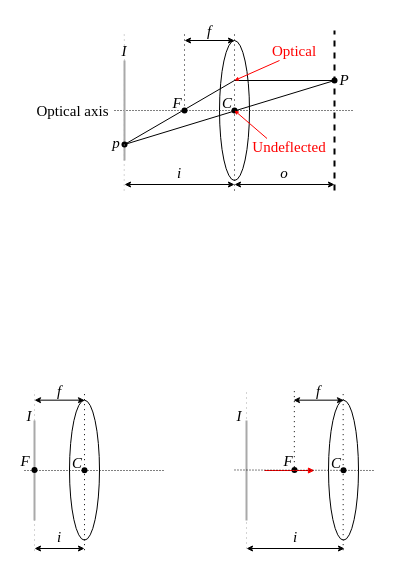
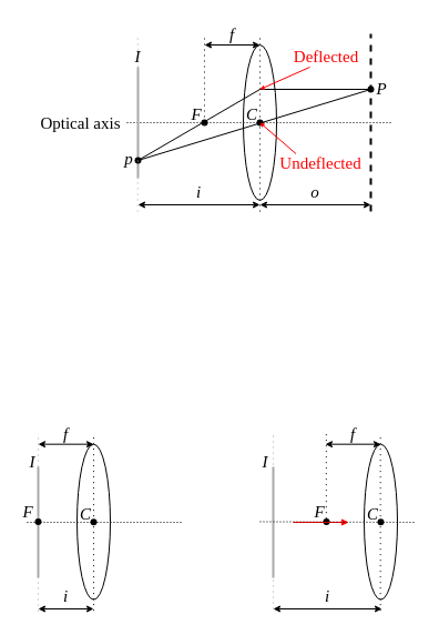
  <mxCell id="0" />
  <mxCell id="1" parent="0" />
  <mxCell id="2" value="" style="endArrow=none;dashed=1;html=1;dashPattern=1 4;strokeWidth=1;rounded=0;strokeColor=#a9a9a9;fontSize=15;fontFamily=Computer modern;" parent="1" edge="1" source="32"><mxGeometry width="50" height="50" relative="1" as="geometry"><mxPoint x="123.67" y="190" as="sourcePoint" /><mxPoint x="123.67" y="30" as="targetPoint" /></mxGeometry></mxCell>
  <mxCell id="3" value="" style="endArrow=none;dashed=1;html=1;dashPattern=1 2;strokeWidth=1;rounded=0;fontSize=15;fontFamily=Computer modern;" parent="1" edge="1"><mxGeometry width="50" height="50" relative="1" as="geometry"><mxPoint x="114" y="110" as="sourcePoint" /><mxPoint x="354" y="110" as="targetPoint" /></mxGeometry></mxCell>
  <mxCell id="4" value="" style="endArrow=none;html=1;rounded=0;strokeWidth=2;strokeColor=#a9a9a9;fontSize=15;fontFamily=Computer modern;" parent="1" edge="1"><mxGeometry width="50" height="50" relative="1" as="geometry"><mxPoint x="124" y="160" as="sourcePoint" /><mxPoint x="124" y="60" as="targetPoint" /></mxGeometry></mxCell>
  <mxCell id="5" value="" style="endArrow=none;dashed=1;html=1;dashPattern=1 4;strokeWidth=1;rounded=0;fontSize=15;fontFamily=Computer modern;" parent="1" edge="1"><mxGeometry width="50" height="50" relative="1" as="geometry"><mxPoint x="234" y="190" as="sourcePoint" /><mxPoint x="234" y="30" as="targetPoint" /></mxGeometry></mxCell>
  <mxCell id="6" value="" style="ellipse;whiteSpace=wrap;html=1;fillColor=none;fontSize=15;fontFamily=Computer modern;" parent="1" vertex="1"><mxGeometry x="219" y="40" width="30" height="140" as="geometry" /></mxCell>
  <mxCell id="7" value="" style="shape=waypoint;sketch=0;fillStyle=solid;size=6;pointerEvents=1;points=[];fillColor=none;resizable=0;rotatable=0;perimeter=centerPerimeter;snapToPoint=1;fontSize=15;fontFamily=Computer modern;" parent="1" vertex="1"><mxGeometry x="224" y="100" width="20" height="20" as="geometry" /></mxCell>
  <mxCell id="8" value="&lt;i style=&quot;font-size: 15px;&quot;&gt;&lt;font face=&quot;Computer modern&quot; style=&quot;font-size: 15px;&quot;&gt;C&lt;/font&gt;&lt;/i&gt;" style="text;html=1;align=center;verticalAlign=middle;whiteSpace=wrap;rounded=0;fontSize=15;fontFamily=Computer modern;" parent="1" vertex="1"><mxGeometry x="222" y="97" width="10" height="10" as="geometry" /></mxCell>
  <mxCell id="9" value="" style="endArrow=none;dashed=1;html=1;strokeWidth=2;rounded=0;fontSize=15;fontFamily=Computer modern;" parent="1" edge="1"><mxGeometry width="50" height="50" relative="1" as="geometry"><mxPoint x="334" y="190" as="sourcePoint" /><mxPoint x="334" y="30" as="targetPoint" /></mxGeometry></mxCell>
  <mxCell id="10" value="" style="shape=waypoint;sketch=0;fillStyle=solid;size=6;pointerEvents=1;points=[];fillColor=none;resizable=0;rotatable=0;perimeter=centerPerimeter;snapToPoint=1;fontSize=15;fontFamily=Computer modern;" parent="1" vertex="1"><mxGeometry x="324" y="70" width="20" height="20" as="geometry" /></mxCell>
  <mxCell id="11" value="" style="endArrow=none;html=1;rounded=0;fontSize=15;fontFamily=Computer modern;" parent="1" source="14" target="10" edge="1"><mxGeometry width="50" height="50" relative="1" as="geometry"><mxPoint x="124" y="144" as="sourcePoint" /><mxPoint x="324" y="100" as="targetPoint" /></mxGeometry></mxCell>
  <mxCell id="12" value="&lt;font face=&quot;Computer modern&quot; style=&quot;font-size: 15px;&quot;&gt;&lt;i style=&quot;font-size: 15px;&quot;&gt;p&lt;/i&gt;&lt;/font&gt;" style="text;html=1;align=center;verticalAlign=middle;whiteSpace=wrap;rounded=0;fontSize=15;fontFamily=Computer modern;" parent="1" vertex="1"><mxGeometry x="111" y="133" width="10" height="18" as="geometry" /></mxCell>
  <mxCell id="13" value="&lt;font face=&quot;Computer modern&quot; style=&quot;font-size: 15px;&quot;&gt;&lt;i style=&quot;font-size: 15px;&quot;&gt;P&lt;/i&gt;&lt;/font&gt;" style="text;html=1;align=center;verticalAlign=middle;whiteSpace=wrap;rounded=0;fontSize=15;fontFamily=Computer modern;" parent="1" vertex="1"><mxGeometry x="339" y="70" width="10" height="18" as="geometry" /></mxCell>
  <mxCell id="14" value="" style="shape=waypoint;sketch=0;fillStyle=solid;size=6;pointerEvents=1;points=[];fillColor=none;resizable=0;rotatable=0;perimeter=centerPerimeter;snapToPoint=1;fontSize=15;fontFamily=Computer modern;" parent="1" vertex="1"><mxGeometry x="114" y="134" width="20" height="20" as="geometry" /></mxCell>
  <mxCell id="15" value="&lt;font face=&quot;Computer modern&quot; style=&quot;font-size: 15px;&quot;&gt;Optical axis&lt;br style=&quot;font-size: 15px;&quot;&gt;&lt;/font&gt;" style="text;html=1;align=center;verticalAlign=top;whiteSpace=wrap;rounded=0;fontSize=15;fontFamily=Computer modern;" parent="1" vertex="1"><mxGeometry x="34" y="95.25" width="77" height="27.5" as="geometry" /></mxCell>
  <mxCell id="16" value="" style="endArrow=none;html=1;rounded=0;fontSize=15;fontFamily=Computer modern;" parent="1" target="10" edge="1"><mxGeometry width="50" height="50" relative="1" as="geometry"><mxPoint x="234" y="80" as="sourcePoint" /><mxPoint x="294" y="70" as="targetPoint" /></mxGeometry></mxCell>
  <mxCell id="17" value="" style="endArrow=none;html=1;rounded=0;fontSize=15;fontFamily=Computer modern;" parent="1" source="14" edge="1"><mxGeometry width="50" height="50" relative="1" as="geometry"><mxPoint x="174" y="110" as="sourcePoint" /><mxPoint x="234" y="80" as="targetPoint" /></mxGeometry></mxCell>
  <mxCell id="18" value="" style="shape=waypoint;sketch=0;fillStyle=solid;size=6;pointerEvents=1;points=[];fillColor=none;resizable=0;rotatable=0;perimeter=centerPerimeter;snapToPoint=1;fontSize=15;fontFamily=Computer modern;" parent="1" vertex="1"><mxGeometry x="174" y="100" width="20" height="20" as="geometry" /></mxCell>
  <mxCell id="19" value="&lt;font face=&quot;Computer modern&quot; style=&quot;font-size: 15px;&quot;&gt;&lt;i style=&quot;font-size: 15px;&quot;&gt;F&lt;/i&gt;&lt;/font&gt;" style="text;html=1;align=center;verticalAlign=middle;whiteSpace=wrap;rounded=0;fontSize=15;fontFamily=Computer modern;" parent="1" vertex="1"><mxGeometry x="172" y="97" width="10" height="10" as="geometry" /></mxCell>
- <mxCell id="20" value="&lt;font face=&quot;Computer modern&quot; style=&quot;font-size: 15px;&quot;&gt;Optical&lt;/font&gt;" style="text;html=1;align=center;verticalAlign=middle;whiteSpace=wrap;rounded=0;fontColor=#ff0000;fontSize=15;fontFamily=Computer modern;" parent="1" vertex="1"><mxGeometry x="264" y="40" width="60" height="20" as="geometry" /></mxCell>
+ <mxCell id="20" value="&lt;font face=&quot;Computer modern&quot; style=&quot;font-size: 15px;&quot;&gt;Deflected&lt;/font&gt;" style="text;html=1;align=center;verticalAlign=middle;whiteSpace=wrap;rounded=0;fontColor=#ff0000;fontSize=15;fontFamily=Computer modern;" parent="1" vertex="1"><mxGeometry x="264" y="40" width="60" height="20" as="geometry" /></mxCell>
  <mxCell id="21" value="&lt;font face=&quot;Computer modern&quot; style=&quot;font-size: 15px;&quot;&gt;Undeflected&lt;/font&gt;" style="text;html=1;align=center;verticalAlign=middle;whiteSpace=wrap;rounded=0;fontColor=#ff0000;fontSize=15;fontFamily=Computer modern;" parent="1" vertex="1"><mxGeometry x="244" y="138" width="90" height="16" as="geometry" /></mxCell>
  <mxCell id="22" value="" style="endArrow=classic;html=1;rounded=0;exitX=0.25;exitY=0;exitDx=0;exitDy=0;entryX=0.906;entryY=0.747;entryDx=0;entryDy=0;entryPerimeter=0;startSize=2;endSize=2;strokeColor=#ff0000;fontSize=15;fontFamily=Computer modern;" parent="1" source="21" target="7" edge="1"><mxGeometry width="50" height="50" relative="1" as="geometry"><mxPoint x="224" y="140" as="sourcePoint" /><mxPoint x="274" y="90" as="targetPoint" /></mxGeometry></mxCell>
  <mxCell id="23" value="" style="endArrow=classic;html=1;rounded=0;exitX=0.25;exitY=1;exitDx=0;exitDy=0;startSize=2;endSize=2;strokeColor=#ff0000;fontSize=15;fontFamily=Computer modern;" parent="1" source="20" edge="1"><mxGeometry width="50" height="50" relative="1" as="geometry"><mxPoint x="294" y="148" as="sourcePoint" /><mxPoint x="234" y="80" as="targetPoint" /></mxGeometry></mxCell>
  <mxCell id="24" value="&lt;i style=&quot;font-size: 15px;&quot;&gt;&lt;font face=&quot;Computer modern&quot; style=&quot;font-size: 15px;&quot;&gt;i&lt;/font&gt;&lt;/i&gt;" style="text;html=1;align=center;verticalAlign=middle;whiteSpace=wrap;rounded=0;fontSize=15;fontFamily=Computer modern;" parent="1" vertex="1"><mxGeometry x="124" y="160" width="110" height="24" as="geometry" /></mxCell>
  <mxCell id="25" value="" style="endArrow=classic;startArrow=classic;html=1;rounded=0;exitX=0;exitY=1;exitDx=0;exitDy=0;entryX=1;entryY=1;entryDx=0;entryDy=0;startSize=4;endSize=4;fontSize=15;fontFamily=Computer modern;" parent="1" source="24" target="24" edge="1"><mxGeometry width="50" height="50" relative="1" as="geometry"><mxPoint x="214" y="140" as="sourcePoint" /><mxPoint x="264" y="90" as="targetPoint" /></mxGeometry></mxCell>
  <mxCell id="26" value="&lt;font face=&quot;Computer modern&quot; style=&quot;font-size: 15px;&quot;&gt;&lt;i style=&quot;font-size: 15px;&quot;&gt;o&lt;/i&gt;&lt;/font&gt;" style="text;html=1;align=center;verticalAlign=middle;whiteSpace=wrap;rounded=0;fontSize=15;fontFamily=Computer modern;" parent="1" vertex="1"><mxGeometry x="234" y="160" width="100" height="24" as="geometry" /></mxCell>
  <mxCell id="27" value="" style="endArrow=classic;startArrow=classic;html=1;rounded=0;exitX=0;exitY=1;exitDx=0;exitDy=0;entryX=1;entryY=1;entryDx=0;entryDy=0;startSize=4;endSize=4;fontSize=15;fontFamily=Computer modern;" parent="1" source="26" target="26" edge="1"><mxGeometry width="50" height="50" relative="1" as="geometry"><mxPoint x="324" y="140" as="sourcePoint" /><mxPoint x="374" y="90" as="targetPoint" /></mxGeometry></mxCell>
  <mxCell id="28" value="&lt;font face=&quot;Computer modern&quot; style=&quot;font-size: 15px;&quot;&gt;&lt;i style=&quot;font-size: 15px;&quot;&gt;f&lt;/i&gt;&lt;/font&gt;" style="text;html=1;align=center;verticalAlign=middle;whiteSpace=wrap;rounded=0;fontSize=15;fontFamily=Computer modern;" parent="1" vertex="1"><mxGeometry x="184" y="20.33" width="50" height="19.67" as="geometry" /></mxCell>
  <mxCell id="29" value="" style="endArrow=classic;startArrow=classic;html=1;rounded=0;exitX=0;exitY=1;exitDx=0;exitDy=0;entryX=1;entryY=1;entryDx=0;entryDy=0;startSize=4;endSize=4;fontSize=15;fontFamily=Computer modern;" parent="1" source="28" target="28" edge="1"><mxGeometry width="50" height="50" relative="1" as="geometry"><mxPoint x="214" y="-4.33" as="sourcePoint" /><mxPoint x="264" y="-54.33" as="targetPoint" /></mxGeometry></mxCell>
  <mxCell id="30" value="" style="endArrow=none;dashed=1;html=1;dashPattern=1 4;strokeWidth=1;rounded=0;entryX=0;entryY=0.5;entryDx=0;entryDy=0;fontSize=15;fontFamily=Computer modern;" parent="1" source="18" target="28" edge="1"><mxGeometry width="50" height="50" relative="1" as="geometry"><mxPoint x="244" y="200" as="sourcePoint" /><mxPoint x="244" y="40" as="targetPoint" /></mxGeometry></mxCell>
  <mxCell id="31" value="" style="endArrow=none;dashed=1;html=1;dashPattern=1 4;strokeWidth=1;rounded=0;strokeColor=#a9a9a9;fontSize=15;fontFamily=Computer modern;" edge="1" parent="1" target="32"><mxGeometry width="50" height="50" relative="1" as="geometry"><mxPoint x="123.67" y="190" as="sourcePoint" /><mxPoint x="123.67" y="30" as="targetPoint" /></mxGeometry></mxCell>
  <mxCell id="32" value="&lt;font face=&quot;Computer modern&quot; style=&quot;font-size: 15px;&quot;&gt;&lt;i style=&quot;font-size: 15px;&quot;&gt;I&lt;/i&gt;&lt;/font&gt;" style="text;html=1;align=center;verticalAlign=middle;whiteSpace=wrap;rounded=0;fontSize=15;fontFamily=Computer modern;" parent="1" vertex="1"><mxGeometry x="119" y="45" width="10" height="10" as="geometry" /></mxCell>
  <mxCell id="33" value="" style="endArrow=none;html=1;rounded=0;strokeWidth=2;strokeColor=#a9a9a9;fontSize=15;fontFamily=Computer modern;" edge="1" parent="1"><mxGeometry width="50" height="50" relative="1" as="geometry"><mxPoint x="34" y="520" as="sourcePoint" /><mxPoint x="34" y="420" as="targetPoint" /></mxGeometry></mxCell>
  <mxCell id="34" value="" style="endArrow=none;dashed=1;html=1;dashPattern=1 2;strokeWidth=1;rounded=0;fontSize=15;fontFamily=Computer modern;" edge="1" parent="1"><mxGeometry width="50" height="50" relative="1" as="geometry"><mxPoint x="24" y="470" as="sourcePoint" /><mxPoint x="164" y="470" as="targetPoint" /></mxGeometry></mxCell>
  <mxCell id="35" value="&lt;font face=&quot;Computer modern&quot; style=&quot;font-size: 15px;&quot;&gt;&lt;i style=&quot;font-size: 15px;&quot;&gt;F&lt;/i&gt;&lt;/font&gt;" style="text;html=1;align=center;verticalAlign=middle;whiteSpace=wrap;rounded=0;fontSize=15;fontFamily=Computer modern;" vertex="1" parent="1"><mxGeometry x="20" y="455" width="10" height="10" as="geometry" /></mxCell>
  <mxCell id="36" value="" style="endArrow=none;dashed=1;html=1;dashPattern=1 4;strokeWidth=1;rounded=0;fontSize=15;fontFamily=Computer modern;" edge="1" parent="1"><mxGeometry width="50" height="50" relative="1" as="geometry"><mxPoint x="84" y="549.67" as="sourcePoint" /><mxPoint x="84" y="389.67" as="targetPoint" /></mxGeometry></mxCell>
  <mxCell id="37" value="" style="ellipse;whiteSpace=wrap;html=1;fillColor=none;fontSize=15;fontFamily=Computer modern;" vertex="1" parent="1"><mxGeometry x="69" y="399.67" width="30" height="140" as="geometry" /></mxCell>
  <mxCell id="38" value="" style="shape=waypoint;sketch=0;fillStyle=solid;size=6;pointerEvents=1;points=[];fillColor=none;resizable=0;rotatable=0;perimeter=centerPerimeter;snapToPoint=1;fontSize=15;fontFamily=Computer modern;" vertex="1" parent="1"><mxGeometry x="74" y="459.67" width="20" height="20" as="geometry" /></mxCell>
  <mxCell id="39" value="&lt;i style=&quot;font-size: 15px;&quot;&gt;&lt;font face=&quot;Computer modern&quot; style=&quot;font-size: 15px;&quot;&gt;C&lt;/font&gt;&lt;/i&gt;" style="text;html=1;align=center;verticalAlign=middle;whiteSpace=wrap;rounded=0;fontSize=15;fontFamily=Computer modern;" vertex="1" parent="1"><mxGeometry x="72" y="456.67" width="10" height="10" as="geometry" /></mxCell>
  <mxCell id="40" value="&lt;font face=&quot;Computer modern&quot; style=&quot;font-size: 15px;&quot;&gt;&lt;i style=&quot;font-size: 15px;&quot;&gt;f&lt;/i&gt;&lt;/font&gt;" style="text;html=1;align=center;verticalAlign=middle;whiteSpace=wrap;rounded=0;fontSize=15;fontFamily=Computer modern;" vertex="1" parent="1"><mxGeometry x="34" y="380" width="50" height="19.67" as="geometry" /></mxCell>
  <mxCell id="41" value="" style="endArrow=classic;startArrow=classic;html=1;rounded=0;exitX=0;exitY=1;exitDx=0;exitDy=0;entryX=1;entryY=1;entryDx=0;entryDy=0;startSize=4;endSize=4;fontSize=15;fontFamily=Computer modern;" edge="1" parent="1" source="40" target="40"><mxGeometry width="50" height="50" relative="1" as="geometry"><mxPoint x="64" y="355.34" as="sourcePoint" /><mxPoint x="114" y="305.34" as="targetPoint" /></mxGeometry></mxCell>
  <mxCell id="42" value="" style="endArrow=none;dashed=1;html=1;dashPattern=1 4;strokeWidth=1;rounded=0;strokeColor=#a9a9a9;fontSize=15;fontFamily=Computer modern;entryX=0;entryY=0.5;entryDx=0;entryDy=0;" edge="1" parent="1" target="40"><mxGeometry width="50" height="50" relative="1" as="geometry"><mxPoint x="34" y="550" as="sourcePoint" /><mxPoint x="34" y="399.67" as="targetPoint" /></mxGeometry></mxCell>
  <mxCell id="43" value="&lt;i style=&quot;font-size: 15px;&quot;&gt;&lt;font face=&quot;Computer modern&quot; style=&quot;font-size: 15px;&quot;&gt;i&lt;/font&gt;&lt;/i&gt;" style="text;html=1;align=center;verticalAlign=middle;whiteSpace=wrap;rounded=0;fontSize=15;fontFamily=Computer modern;" vertex="1" parent="1"><mxGeometry x="34" y="524" width="50" height="24" as="geometry" /></mxCell>
  <mxCell id="44" value="" style="endArrow=classic;startArrow=classic;html=1;rounded=0;exitX=0;exitY=1;exitDx=0;exitDy=0;entryX=1;entryY=1;entryDx=0;entryDy=0;startSize=4;endSize=4;fontSize=15;fontFamily=Computer modern;" edge="1" parent="1" source="43" target="43"><mxGeometry width="50" height="50" relative="1" as="geometry"><mxPoint x="64" y="504" as="sourcePoint" /><mxPoint x="114" y="454" as="targetPoint" /></mxGeometry></mxCell>
  <mxCell id="45" value="" style="endArrow=none;html=1;rounded=0;strokeWidth=2;strokeColor=#a9a9a9;fontSize=15;fontFamily=Computer modern;" edge="1" parent="1"><mxGeometry width="50" height="50" relative="1" as="geometry"><mxPoint x="246" y="520" as="sourcePoint" /><mxPoint x="246" y="420" as="targetPoint" /></mxGeometry></mxCell>
  <mxCell id="46" value="" style="shape=waypoint;sketch=0;fillStyle=solid;size=6;pointerEvents=1;points=[];fillColor=none;resizable=0;rotatable=0;perimeter=centerPerimeter;snapToPoint=1;fontSize=15;fontFamily=Computer modern;" vertex="1" parent="1"><mxGeometry x="284" y="459.5" width="20" height="20" as="geometry" /></mxCell>
  <mxCell id="47" value="&lt;font face=&quot;Computer modern&quot; style=&quot;font-size: 15px;&quot;&gt;&lt;i style=&quot;font-size: 15px;&quot;&gt;F&lt;/i&gt;&lt;/font&gt;" style="text;html=1;align=center;verticalAlign=middle;whiteSpace=wrap;rounded=0;fontSize=15;fontFamily=Computer modern;" vertex="1" parent="1"><mxGeometry x="283" y="455" width="10" height="10" as="geometry" /></mxCell>
  <mxCell id="48" value="" style="endArrow=none;dashed=1;html=1;dashPattern=1 4;strokeWidth=1;rounded=0;fontSize=15;fontFamily=Computer modern;" edge="1" parent="1"><mxGeometry width="50" height="50" relative="1" as="geometry"><mxPoint x="342.66" y="549.67" as="sourcePoint" /><mxPoint x="342.66" y="389.67" as="targetPoint" /></mxGeometry></mxCell>
  <mxCell id="49" value="" style="ellipse;whiteSpace=wrap;html=1;fillColor=none;fontSize=15;fontFamily=Computer modern;" vertex="1" parent="1"><mxGeometry x="328" y="399.67" width="30" height="140" as="geometry" /></mxCell>
  <mxCell id="50" value="" style="shape=waypoint;sketch=0;fillStyle=solid;size=6;pointerEvents=1;points=[];fillColor=none;resizable=0;rotatable=0;perimeter=centerPerimeter;snapToPoint=1;fontSize=15;fontFamily=Computer modern;" vertex="1" parent="1"><mxGeometry x="333" y="459.67" width="20" height="20" as="geometry" /></mxCell>
  <mxCell id="51" value="&lt;i style=&quot;font-size: 15px;&quot;&gt;&lt;font face=&quot;Computer modern&quot; style=&quot;font-size: 15px;&quot;&gt;C&lt;/font&gt;&lt;/i&gt;" style="text;html=1;align=center;verticalAlign=middle;whiteSpace=wrap;rounded=0;fontSize=15;fontFamily=Computer modern;" vertex="1" parent="1"><mxGeometry x="331" y="456.67" width="10" height="10" as="geometry" /></mxCell>
  <mxCell id="52" value="&lt;font face=&quot;Computer modern&quot; style=&quot;font-size: 15px;&quot;&gt;&lt;i style=&quot;font-size: 15px;&quot;&gt;f&lt;/i&gt;&lt;/font&gt;" style="text;html=1;align=center;verticalAlign=middle;whiteSpace=wrap;rounded=0;fontSize=15;fontFamily=Computer modern;" vertex="1" parent="1"><mxGeometry x="293" y="380" width="50" height="19.67" as="geometry" /></mxCell>
  <mxCell id="53" value="" style="endArrow=classic;startArrow=classic;html=1;rounded=0;exitX=0;exitY=1;exitDx=0;exitDy=0;entryX=1;entryY=1;entryDx=0;entryDy=0;startSize=4;endSize=4;fontSize=15;fontFamily=Computer modern;" edge="1" parent="1" source="52" target="52"><mxGeometry width="50" height="50" relative="1" as="geometry"><mxPoint x="323" y="355.34" as="sourcePoint" /><mxPoint x="373" y="305.34" as="targetPoint" /></mxGeometry></mxCell>
  <mxCell id="54" value="" style="endArrow=none;dashed=1;html=1;dashPattern=1 4;strokeWidth=1;rounded=0;strokeColor=#a9a9a9;fontSize=15;fontFamily=Computer modern;exitX=0;exitY=1;exitDx=0;exitDy=0;" edge="1" parent="1" source="55"><mxGeometry width="50" height="50" relative="1" as="geometry"><mxPoint x="248" y="548" as="sourcePoint" /><mxPoint x="246" y="388" as="targetPoint" /></mxGeometry></mxCell>
  <mxCell id="55" value="&lt;i style=&quot;font-size: 15px;&quot;&gt;&lt;font face=&quot;Computer modern&quot; style=&quot;font-size: 15px;&quot;&gt;i&lt;/font&gt;&lt;/i&gt;" style="text;html=1;align=center;verticalAlign=middle;whiteSpace=wrap;rounded=0;fontSize=15;fontFamily=Computer modern;" vertex="1" parent="1"><mxGeometry x="246" y="524" width="98" height="24" as="geometry" /></mxCell>
  <mxCell id="56" value="" style="endArrow=classic;startArrow=classic;html=1;rounded=0;exitX=0;exitY=1;exitDx=0;exitDy=0;entryX=1;entryY=1;entryDx=0;entryDy=0;startSize=4;endSize=4;fontSize=15;fontFamily=Computer modern;" edge="1" parent="1" source="55" target="55"><mxGeometry width="50" height="50" relative="1" as="geometry"><mxPoint x="276" y="504" as="sourcePoint" /><mxPoint x="326" y="454" as="targetPoint" /></mxGeometry></mxCell>
  <mxCell id="57" value="" style="endArrow=none;dashed=1;html=1;dashPattern=1 4;strokeWidth=1;rounded=0;entryX=0;entryY=0.5;entryDx=0;entryDy=0;fontSize=15;fontFamily=Computer modern;" edge="1" parent="1"><mxGeometry width="50" height="50" relative="1" as="geometry"><mxPoint x="293.83" y="466.67" as="sourcePoint" /><mxPoint x="293.83" y="386.67" as="targetPoint" /></mxGeometry></mxCell>
  <mxCell id="58" value="&lt;font face=&quot;Computer modern&quot; style=&quot;font-size: 15px;&quot;&gt;&lt;i style=&quot;font-size: 15px;&quot;&gt;I&lt;/i&gt;&lt;/font&gt;" style="text;html=1;align=center;verticalAlign=middle;whiteSpace=wrap;rounded=0;fontSize=15;fontFamily=Computer modern;" vertex="1" parent="1"><mxGeometry x="24" y="410" width="10" height="10" as="geometry" /></mxCell>
  <mxCell id="59" value="&lt;font face=&quot;Computer modern&quot; style=&quot;font-size: 15px;&quot;&gt;&lt;i style=&quot;font-size: 15px;&quot;&gt;I&lt;/i&gt;&lt;/font&gt;" style="text;html=1;align=center;verticalAlign=middle;whiteSpace=wrap;rounded=0;fontSize=15;fontFamily=Computer modern;" vertex="1" parent="1"><mxGeometry x="234" y="410" width="10" height="10" as="geometry" /></mxCell>
  <mxCell id="60" value="" style="endArrow=block;html=1;rounded=0;startSize=4;endSize=4;endFill=1;strokeColor=#ff0000;" edge="1" parent="1"><mxGeometry width="50" height="50" relative="1" as="geometry"><mxPoint x="264" y="470" as="sourcePoint" /><mxPoint x="314" y="470" as="targetPoint" /></mxGeometry></mxCell>
  <mxCell id="61" value="" style="endArrow=none;dashed=1;html=1;dashPattern=1 2;strokeWidth=1;rounded=0;fontSize=15;fontFamily=Computer modern;" edge="1" parent="1"><mxGeometry width="50" height="50" relative="1" as="geometry"><mxPoint x="234" y="469.47" as="sourcePoint" /><mxPoint x="374" y="470" as="targetPoint" /></mxGeometry></mxCell>
  <mxCell id="62" value="" style="shape=waypoint;sketch=0;fillStyle=solid;size=6;pointerEvents=1;points=[];fillColor=none;resizable=0;rotatable=0;perimeter=centerPerimeter;snapToPoint=1;fontSize=15;fontFamily=Computer modern;" vertex="1" parent="1"><mxGeometry x="24" y="459.5" width="20" height="20" as="geometry" /></mxCell>
